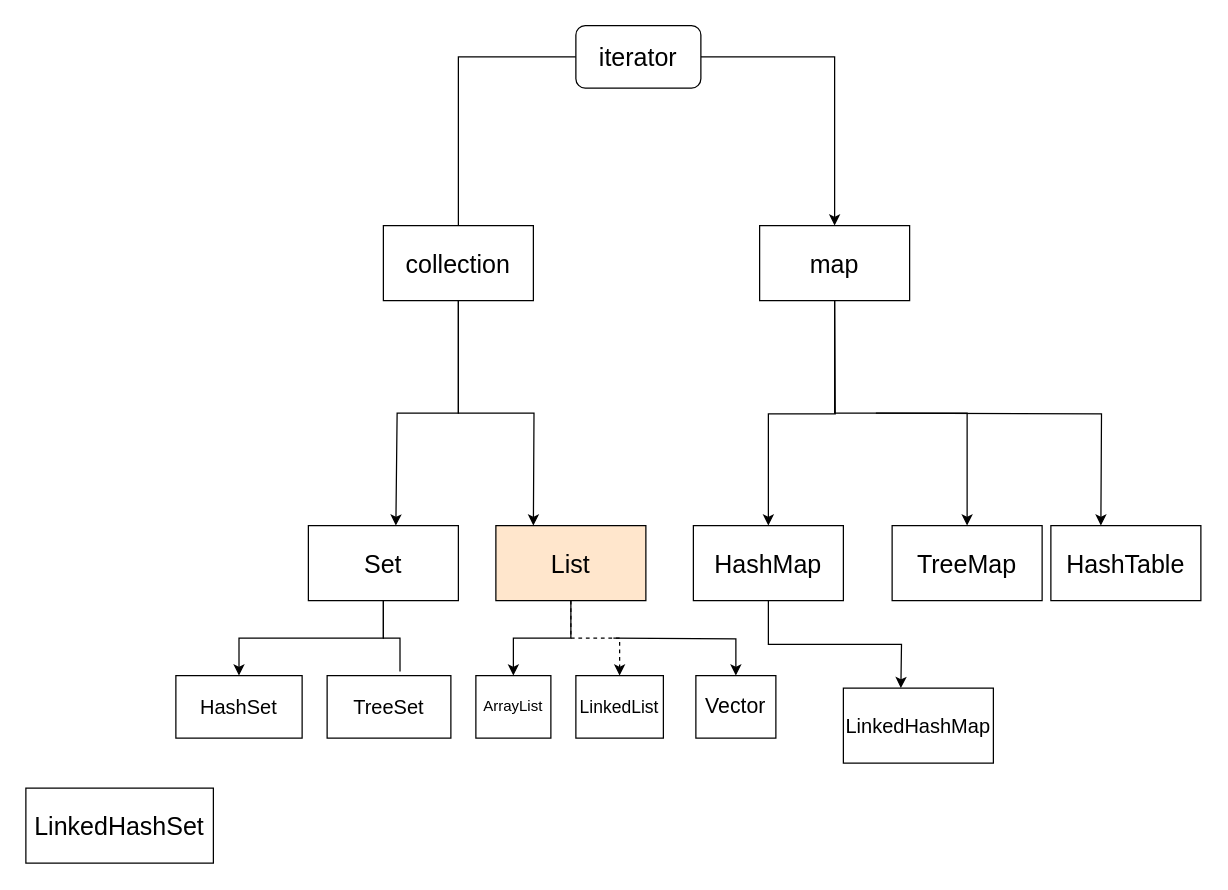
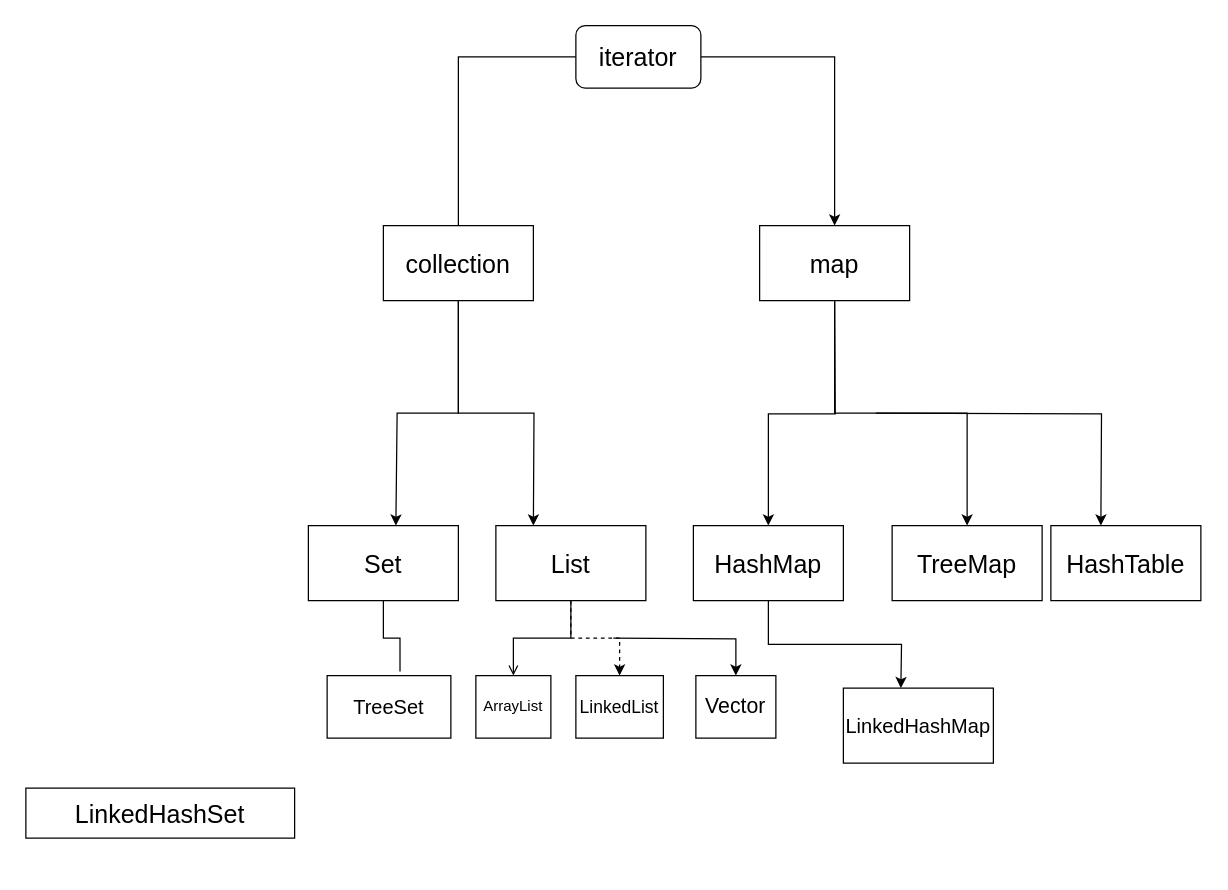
  <mxCell id="0" />
  <mxCell id="1" parent="0" />
  <mxCell id="2" style="edgeStyle=orthogonalEdgeStyle;rounded=0;orthogonalLoop=1;jettySize=auto;html=1;entryX=0.5;entryY=0;entryDx=0;entryDy=0;endArrow=none;" parent="1" source="4" target="7" edge="1"><mxGeometry relative="1" as="geometry" /></mxCell>
  <mxCell id="3" style="edgeStyle=orthogonalEdgeStyle;rounded=0;orthogonalLoop=1;jettySize=auto;html=1;entryX=0.5;entryY=0;entryDx=0;entryDy=0;" parent="1" source="4" target="11" edge="1"><mxGeometry relative="1" as="geometry" /></mxCell>
  <mxCell id="4" value="&lt;font style=&quot;font-size: 20px;&quot;&gt;iterator&lt;/font&gt;" style="rounded=1;whiteSpace=wrap;html=1;" parent="1" vertex="1"><mxGeometry x="460" y="20" width="100" height="50" as="geometry" /></mxCell>
  <mxCell id="5" style="edgeStyle=orthogonalEdgeStyle;rounded=0;orthogonalLoop=1;jettySize=auto;html=1;" parent="1" source="7" edge="1"><mxGeometry relative="1" as="geometry"><mxPoint x="316" y="420" as="targetPoint" /><Array as="points"><mxPoint x="366" y="330" /><mxPoint x="317" y="330" /></Array></mxGeometry></mxCell>
  <mxCell id="6" style="edgeStyle=orthogonalEdgeStyle;rounded=0;orthogonalLoop=1;jettySize=auto;html=1;" parent="1" source="7" edge="1"><mxGeometry relative="1" as="geometry"><mxPoint x="426" y="420" as="targetPoint" /></mxGeometry></mxCell>
  <mxCell id="7" value="&lt;font style=&quot;font-size: 20px;&quot;&gt;collection&lt;/font&gt;" style="rounded=0;whiteSpace=wrap;html=1;" parent="1" vertex="1"><mxGeometry x="306" y="180" width="120" height="60" as="geometry" /></mxCell>
  <mxCell id="8" style="edgeStyle=orthogonalEdgeStyle;rounded=0;orthogonalLoop=1;jettySize=auto;html=1;entryX=0.5;entryY=0;entryDx=0;entryDy=0;" parent="1" target="19" edge="1"><mxGeometry relative="1" as="geometry"><mxPoint x="596" y="410" as="targetPoint" /><mxPoint x="667" y="240" as="sourcePoint" /></mxGeometry></mxCell>
  <mxCell id="9" style="edgeStyle=orthogonalEdgeStyle;rounded=0;orthogonalLoop=1;jettySize=auto;html=1;entryX=0.5;entryY=0;entryDx=0;entryDy=0;" parent="1" source="11" target="20" edge="1"><mxGeometry relative="1" as="geometry" /></mxCell>
  <mxCell id="10" style="edgeStyle=orthogonalEdgeStyle;rounded=0;orthogonalLoop=1;jettySize=auto;html=1;" parent="1" edge="1"><mxGeometry relative="1" as="geometry"><mxPoint x="880" y="420" as="targetPoint" /><mxPoint x="700" y="330" as="sourcePoint" /></mxGeometry></mxCell>
  <mxCell id="11" value="&lt;font style=&quot;font-size: 20px;&quot;&gt;map&lt;/font&gt;" style="rounded=0;whiteSpace=wrap;html=1;" parent="1" vertex="1"><mxGeometry x="607" y="180" width="120" height="60" as="geometry" /></mxCell>
- <mxCell id="12" style="edgeStyle=orthogonalEdgeStyle;rounded=0;orthogonalLoop=1;jettySize=auto;html=1;exitX=0.5;exitY=1;exitDx=0;exitDy=0;entryX=0.5;entryY=0;entryDx=0;entryDy=0;" parent="1" source="13" target="21" edge="1"><mxGeometry relative="1" as="geometry" /></mxCell>
  <mxCell id="13" value="&lt;font style=&quot;font-size: 20px;&quot;&gt;Set&lt;/font&gt;" style="rounded=0;whiteSpace=wrap;html=1;" parent="1" vertex="1"><mxGeometry x="246" y="420" width="120" height="60" as="geometry" /></mxCell>
- <mxCell id="14" style="edgeStyle=orthogonalEdgeStyle;rounded=0;orthogonalLoop=1;jettySize=auto;html=1;entryX=0.5;entryY=0;entryDx=0;entryDy=0;" parent="1" source="17" target="23" edge="1"><mxGeometry relative="1" as="geometry" /></mxCell>
+ <mxCell id="14" style="edgeStyle=orthogonalEdgeStyle;rounded=0;orthogonalLoop=1;jettySize=auto;html=1;entryX=0.5;entryY=0;entryDx=0;entryDy=0;endArrow=open;" parent="1" source="17" target="23" edge="1"><mxGeometry relative="1" as="geometry" /></mxCell>
  <mxCell id="15" style="edgeStyle=orthogonalEdgeStyle;rounded=0;orthogonalLoop=1;jettySize=auto;html=1;entryX=0.5;entryY=0;entryDx=0;entryDy=0;dashed=1;" parent="1" source="17" target="24" edge="1"><mxGeometry relative="1" as="geometry" /></mxCell>
  <mxCell id="16" style="edgeStyle=orthogonalEdgeStyle;rounded=0;orthogonalLoop=1;jettySize=auto;html=1;" parent="1" target="25" edge="1"><mxGeometry relative="1" as="geometry"><mxPoint x="490" y="510" as="sourcePoint" /></mxGeometry></mxCell>
- <mxCell id="17" value="&lt;font style=&quot;font-size: 20px;&quot;&gt;List&lt;/font&gt;" style="rounded=0;whiteSpace=wrap;html=1;fillColor=#ffe6cc;" parent="1" vertex="1"><mxGeometry x="396" y="420" width="120" height="60" as="geometry" /></mxCell>
+ <mxCell id="17" value="&lt;font style=&quot;font-size: 20px;&quot;&gt;List&lt;/font&gt;" style="rounded=0;whiteSpace=wrap;html=1;" parent="1" vertex="1"><mxGeometry x="396" y="420" width="120" height="60" as="geometry" /></mxCell>
  <mxCell id="18" style="edgeStyle=orthogonalEdgeStyle;rounded=0;orthogonalLoop=1;jettySize=auto;html=1;exitX=0.5;exitY=1;exitDx=0;exitDy=0;" parent="1" source="19" edge="1"><mxGeometry relative="1" as="geometry"><mxPoint x="720" y="550" as="targetPoint" /></mxGeometry></mxCell>
  <mxCell id="19" value="&lt;font style=&quot;font-size: 20px;&quot;&gt;HashMap&lt;/font&gt;" style="rounded=0;whiteSpace=wrap;html=1;" parent="1" vertex="1"><mxGeometry x="554" y="420" width="120" height="60" as="geometry" /></mxCell>
  <mxCell id="20" value="&lt;font style=&quot;font-size: 20px;&quot;&gt;TreeMap&lt;/font&gt;" style="rounded=0;whiteSpace=wrap;html=1;" parent="1" vertex="1"><mxGeometry x="713" y="420" width="120" height="60" as="geometry" /></mxCell>
- <mxCell id="21" value="&lt;font style=&quot;font-size: 16px;&quot;&gt;HashSet&lt;/font&gt;" style="rounded=0;whiteSpace=wrap;html=1;" parent="1" vertex="1"><mxGeometry x="140" y="540" width="101" height="50" as="geometry" /></mxCell>
  <mxCell id="22" value="&lt;font style=&quot;font-size: 16px;&quot;&gt;TreeSet&lt;/font&gt;" style="rounded=0;whiteSpace=wrap;html=1;" parent="1" vertex="1"><mxGeometry x="261" y="540" width="99" height="50" as="geometry" /></mxCell>
  <mxCell id="23" value="ArrayList" style="rounded=0;whiteSpace=wrap;html=1;" parent="1" vertex="1"><mxGeometry x="380" y="540" width="60" height="50" as="geometry" /></mxCell>
  <mxCell id="24" value="&lt;span style=&quot;font-size: 14px;&quot;&gt;LinkedList&lt;/span&gt;" style="rounded=0;whiteSpace=wrap;html=1;" parent="1" vertex="1"><mxGeometry x="460" y="540" width="70" height="50" as="geometry" /></mxCell>
  <mxCell id="25" value="&lt;font style=&quot;font-size: 17px;&quot;&gt;Vector&lt;/font&gt;" style="rounded=0;whiteSpace=wrap;html=1;" parent="1" vertex="1"><mxGeometry x="556" y="540" width="64" height="50" as="geometry" /></mxCell>
  <mxCell id="26" value="&lt;span style=&quot;font-size: 16px;&quot;&gt;LinkedHashMap&lt;/span&gt;" style="rounded=0;whiteSpace=wrap;html=1;" parent="1" vertex="1"><mxGeometry x="674" y="550" width="120" height="60" as="geometry" /></mxCell>
  <mxCell id="27" value="&lt;font style=&quot;font-size: 20px;&quot;&gt;HashTable&lt;/font&gt;" style="rounded=0;whiteSpace=wrap;html=1;" parent="1" vertex="1"><mxGeometry x="840" y="420" width="120" height="60" as="geometry" /></mxCell>
- <mxCell id="28" value="&lt;font style=&quot;font-size: 20px;&quot;&gt;LinkedHashSet&lt;/font&gt;" style="rounded=0;whiteSpace=wrap;html=1;" parent="1" vertex="1"><mxGeometry x="20" y="630" width="150" height="60" as="geometry" /></mxCell>
+ <mxCell id="28" value="&lt;font style=&quot;font-size: 20px;&quot;&gt;LinkedHashSet&lt;/font&gt;" style="rounded=0;whiteSpace=wrap;html=1;" parent="1" vertex="1"><mxGeometry x="20" y="630" width="215" height="40" as="geometry" /></mxCell>
  <mxCell id="29" style="edgeStyle=orthogonalEdgeStyle;rounded=0;orthogonalLoop=1;jettySize=auto;html=1;entryX=0.589;entryY=-0.067;entryDx=0;entryDy=0;entryPerimeter=0;endArrow=none;" parent="1" source="13" target="22" edge="1"><mxGeometry relative="1" as="geometry" /></mxCell>
